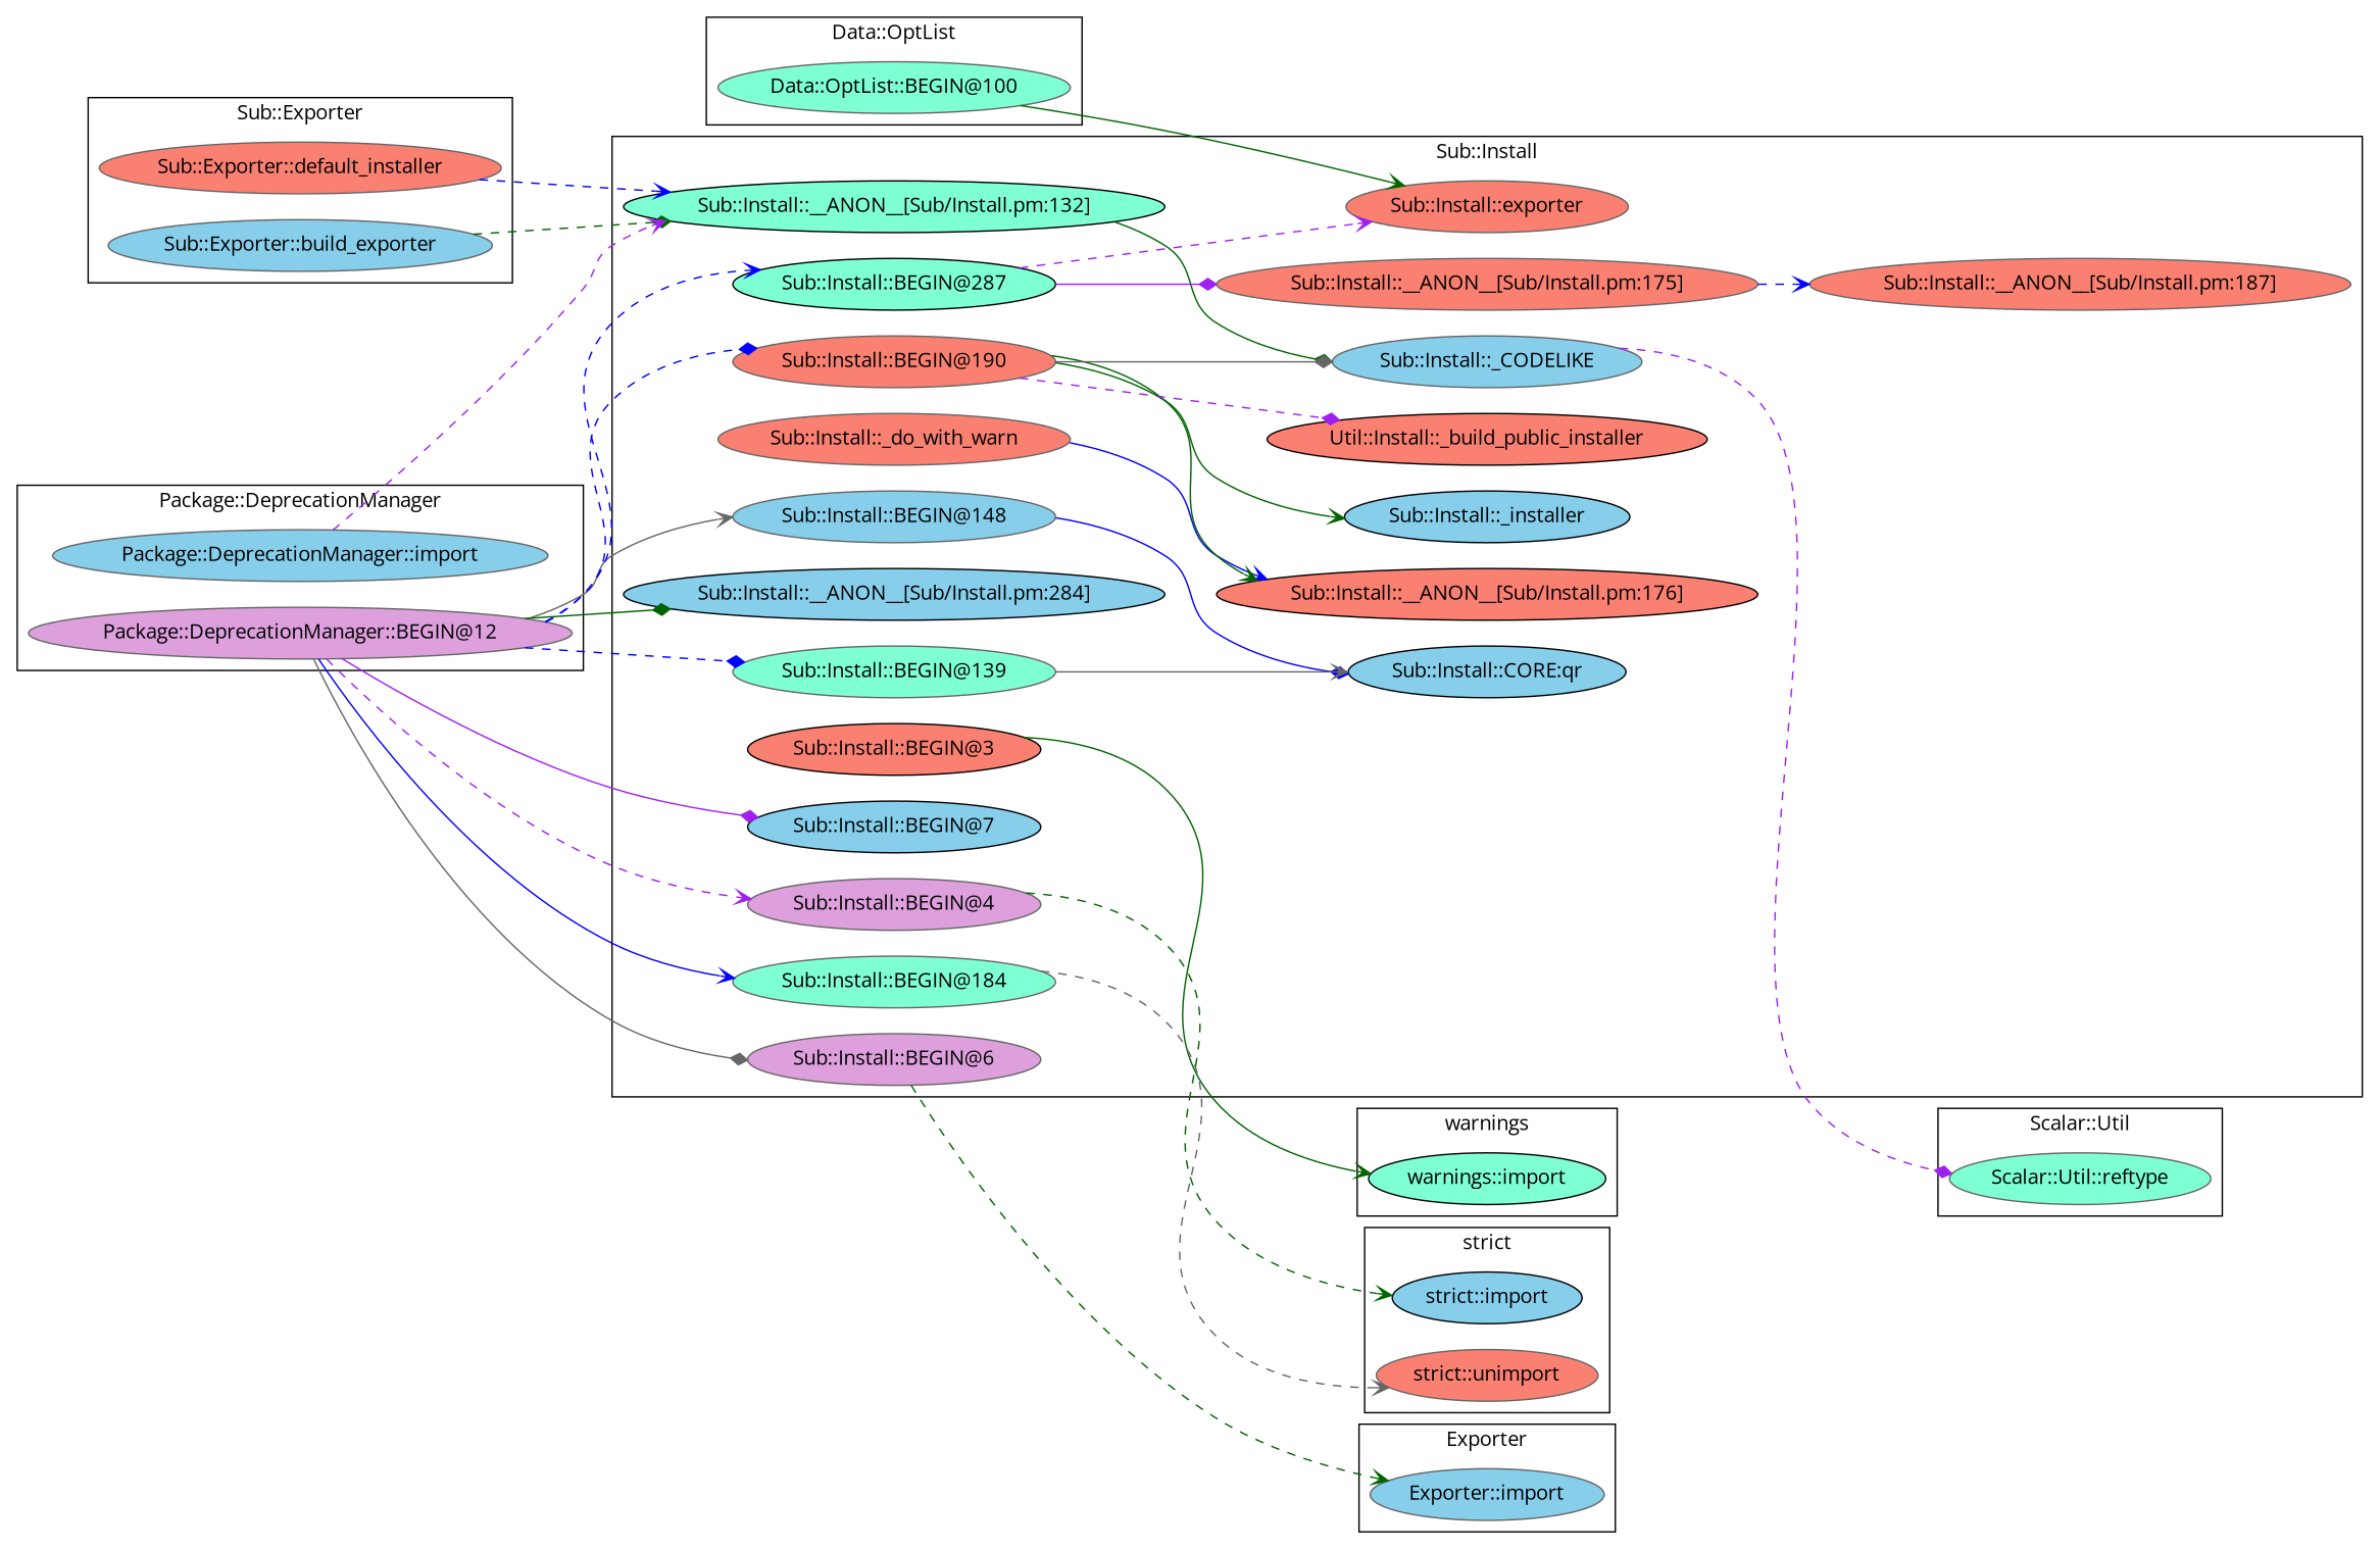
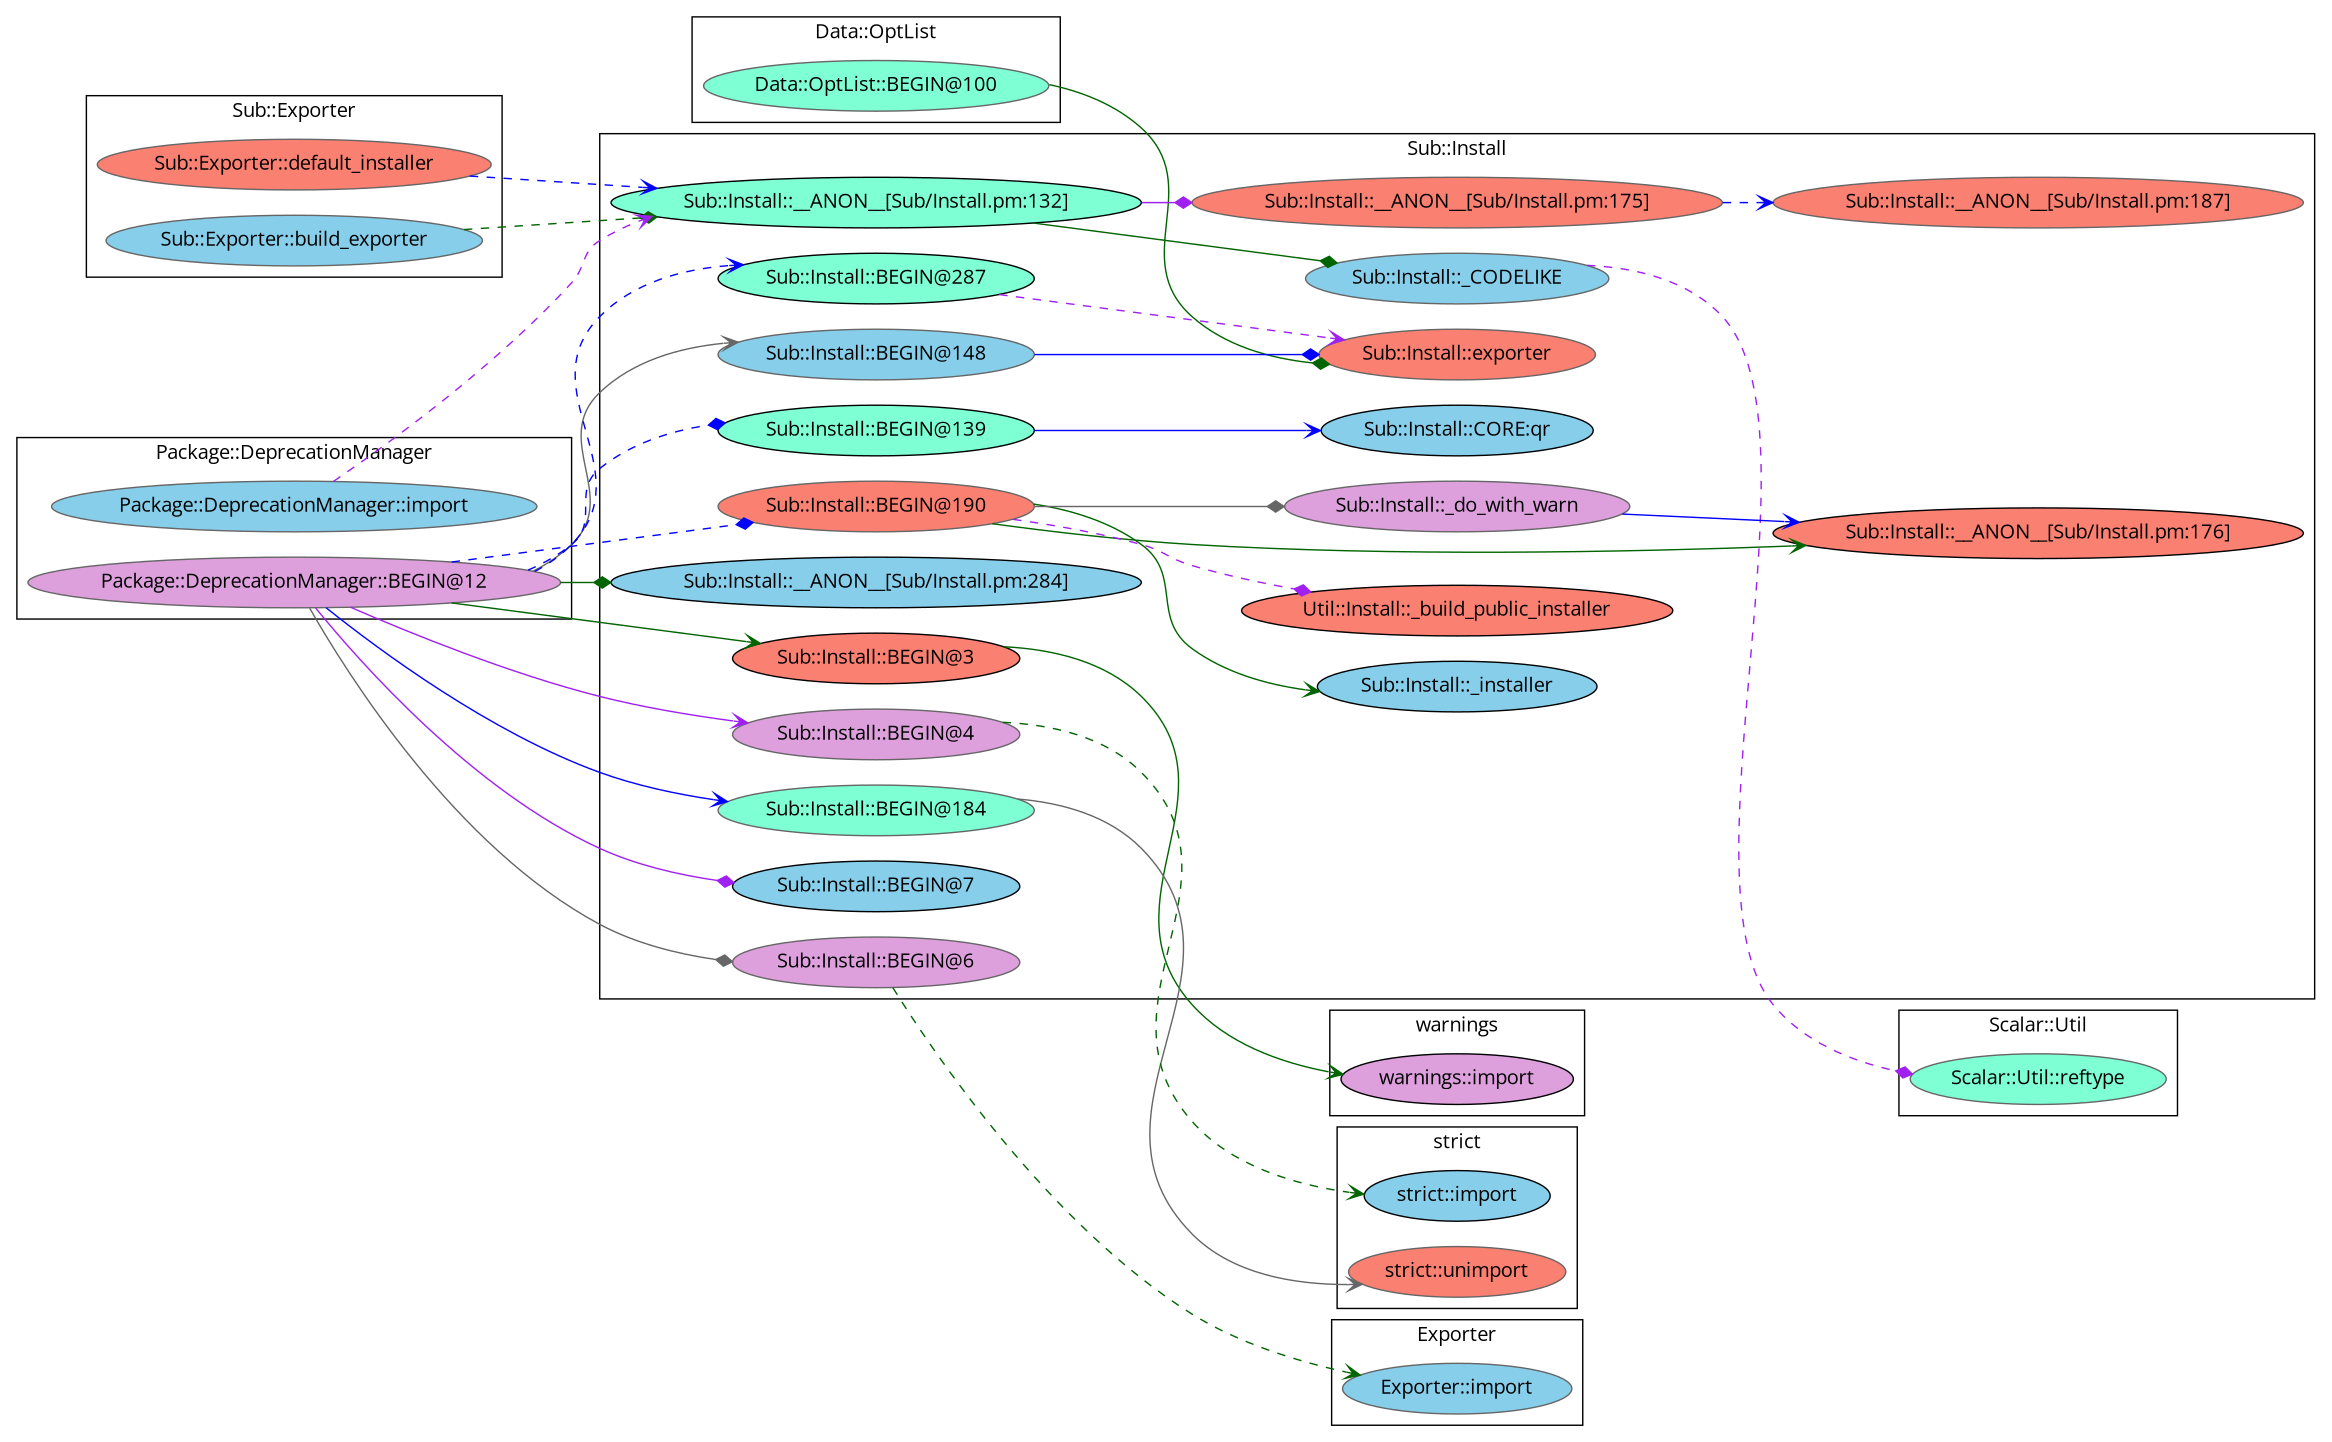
  digraph {
    fontname="Open Sans"
    rankdir=LR
    node [color=gray40 fillcolor=skyblue fontname="Open Sans" style=filled]
    edge [arrowhead=vee color=darkgreen fontname="Open Sans" style=solid]
-   "warnings::import" [color=black fillcolor=aquamarine]
+   "warnings::import" [color=black fillcolor=plum]
    "Sub::Exporter::default_installer" [fillcolor=salmon]
    n3 [label="Sub::Exporter::build_exporter"]
    "Data::OptList::BEGIN@100" [fillcolor=aquamarine]
    "strict::import" [color=black]
    "strict::unimport" [fillcolor=salmon]
    "Exporter::import"
    "Sub::Install::BEGIN@148"
    "Sub::Install::__ANON__[Sub/Install.pm:284]" [color=black]
    "Sub::Install::_installer" [color=black]
    "Sub::Install::BEGIN@3" [color=black fillcolor=salmon]
    "Sub::Install::__ANON__[Sub/Install.pm:175]" [fillcolor=salmon]
    "Sub::Install::BEGIN@184" [fillcolor=aquamarine]
    "Sub::Install::BEGIN@6" [fillcolor=plum]
    "Sub::Install::__ANON__[Sub/Install.pm:176]" [color=black fillcolor=salmon]
-   "Sub::Install::BEGIN@139" [fillcolor=aquamarine]
+   "Sub::Install::BEGIN@139" [color=black fillcolor=aquamarine]
    "Sub::Install::_CODELIKE"
    "Sub::Install::__ANON__[Sub/Install.pm:132]" [color=black fillcolor=aquamarine]
    "Sub::Install::__ANON__[Sub/Install.pm:187]" [fillcolor=salmon]
    "Sub::Install::exporter" [fillcolor=salmon]
    "Sub::Install::BEGIN@4" [fillcolor=plum]
    "Sub::Install::CORE:qr" [color=black]
    n23 [color=black fillcolor=salmon label="Util::Install::_build_public_installer"]
    "Sub::Install::BEGIN@287" [color=black fillcolor=aquamarine]
-   "Sub::Install::_do_with_warn" [fillcolor=salmon]
+   "Sub::Install::_do_with_warn" [fillcolor=plum]
    "Sub::Install::BEGIN@190" [fillcolor=salmon]
    "Sub::Install::BEGIN@7" [color=black]
    "Package::DeprecationManager::import"
    "Package::DeprecationManager::BEGIN@12" [fillcolor=plum]
    "Scalar::Util::reftype" [fillcolor=aquamarine]
    subgraph cluster_1 {
      label=warnings
      "warnings::import"
    }
    subgraph cluster_2 {
      label="Sub::Exporter"
      "Sub::Exporter::default_installer"
      n3
    }
    subgraph cluster_3 {
      label="Data::OptList"
      "Data::OptList::BEGIN@100"
    }
    subgraph cluster_4 {
      label="strict"
      "strict::import"
      "strict::unimport"
    }
    subgraph cluster_5 {
      label=Exporter
      "Exporter::import"
    }
    subgraph cluster_6 {
      label="Sub::Install"
      "Sub::Install::BEGIN@148"
      "Sub::Install::__ANON__[Sub/Install.pm:284]"
      "Sub::Install::_installer"
      "Sub::Install::BEGIN@3"
      "Sub::Install::__ANON__[Sub/Install.pm:175]"
      "Sub::Install::BEGIN@184"
      "Sub::Install::BEGIN@6"
      "Sub::Install::__ANON__[Sub/Install.pm:176]"
      "Sub::Install::BEGIN@139"
      "Sub::Install::_CODELIKE"
      "Sub::Install::__ANON__[Sub/Install.pm:132]"
      "Sub::Install::__ANON__[Sub/Install.pm:187]"
      "Sub::Install::exporter"
      "Sub::Install::BEGIN@4"
      "Sub::Install::CORE:qr"
      n23
      "Sub::Install::BEGIN@287"
      "Sub::Install::_do_with_warn"
      "Sub::Install::BEGIN@190"
      "Sub::Install::BEGIN@7"
    }
    subgraph cluster_7 {
      label="Package::DeprecationManager"
      "Package::DeprecationManager::import"
      "Package::DeprecationManager::BEGIN@12"
    }
    subgraph cluster_8 {
      label="Scalar::Util"
      "Scalar::Util::reftype"
    }
    "Sub::Exporter::default_installer" -> "Sub::Install::__ANON__[Sub/Install.pm:132]" [color=blue style=dashed]
    n3 -> "Sub::Install::__ANON__[Sub/Install.pm:132]" [arrowhead=diamond style=dashed]
-   "Data::OptList::BEGIN@100" -> "Sub::Install::exporter"
-   "Sub::Install::BEGIN@148" -> "Sub::Install::CORE:qr" [arrowhead=diamond color=blue]
+   "Data::OptList::BEGIN@100" -> "Sub::Install::exporter" [arrowhead=diamond]
+   "Sub::Install::BEGIN@148" -> "Sub::Install::exporter" [arrowhead=diamond color=blue]
    "Sub::Install::BEGIN@3" -> "warnings::import"
    "Sub::Install::__ANON__[Sub/Install.pm:175]" -> "Sub::Install::__ANON__[Sub/Install.pm:187]" [color=blue style=dashed]
-   "Sub::Install::BEGIN@184" -> "strict::unimport" [color=gray40 style=dashed]
+   "Sub::Install::BEGIN@184" -> "strict::unimport" [color=gray40]
    "Sub::Install::BEGIN@6" -> "Exporter::import" [style=dashed]
-   "Sub::Install::BEGIN@139" -> "Sub::Install::CORE:qr" [color=gray40]
+   "Sub::Install::BEGIN@139" -> "Sub::Install::CORE:qr" [color=blue]
    "Sub::Install::_CODELIKE" -> "Scalar::Util::reftype" [arrowhead=diamond color=purple style=dashed]
-   "Sub::Install::BEGIN@287" -> "Sub::Install::__ANON__[Sub/Install.pm:175]" [arrowhead=diamond color=purple]
+   "Sub::Install::__ANON__[Sub/Install.pm:132]" -> "Sub::Install::__ANON__[Sub/Install.pm:175]" [arrowhead=diamond color=purple]
    "Sub::Install::__ANON__[Sub/Install.pm:132]" -> "Sub::Install::_CODELIKE" [arrowhead=diamond]
    "Sub::Install::BEGIN@4" -> "strict::import" [style=dashed]
    "Sub::Install::BEGIN@287" -> "Sub::Install::exporter" [color=purple style=dashed]
    "Sub::Install::_do_with_warn" -> "Sub::Install::__ANON__[Sub/Install.pm:176]" [color=blue]
    "Sub::Install::BEGIN@190" -> "Sub::Install::_installer"
    "Sub::Install::BEGIN@190" -> "Sub::Install::__ANON__[Sub/Install.pm:176]"
    "Sub::Install::BEGIN@190" -> n23 [arrowhead=diamond color=purple style=dashed]
-   "Sub::Install::BEGIN@190" -> "Sub::Install::_CODELIKE" [arrowhead=diamond color=gray40]
+   "Sub::Install::BEGIN@190" -> "Sub::Install::_do_with_warn" [arrowhead=diamond color=gray40]
    "Package::DeprecationManager::import" -> "Sub::Install::__ANON__[Sub/Install.pm:132]" [color=purple style=dashed]
    "Package::DeprecationManager::BEGIN@12" -> "Sub::Install::BEGIN@148" [color=gray40]
    "Package::DeprecationManager::BEGIN@12" -> "Sub::Install::__ANON__[Sub/Install.pm:284]" [arrowhead=diamond]
+   "Package::DeprecationManager::BEGIN@12" -> "Sub::Install::BEGIN@3"
    "Package::DeprecationManager::BEGIN@12" -> "Sub::Install::BEGIN@184" [color=blue]
    "Package::DeprecationManager::BEGIN@12" -> "Sub::Install::BEGIN@6" [arrowhead=diamond color=gray40]
    "Package::DeprecationManager::BEGIN@12" -> "Sub::Install::BEGIN@139" [arrowhead=diamond color=blue style=dashed]
-   "Package::DeprecationManager::BEGIN@12" -> "Sub::Install::BEGIN@4" [color=purple style=dashed]
+   "Package::DeprecationManager::BEGIN@12" -> "Sub::Install::BEGIN@4" [color=purple]
    "Package::DeprecationManager::BEGIN@12" -> "Sub::Install::BEGIN@287" [color=blue style=dashed]
    "Package::DeprecationManager::BEGIN@12" -> "Sub::Install::BEGIN@190" [arrowhead=diamond color=blue style=dashed]
    "Package::DeprecationManager::BEGIN@12" -> "Sub::Install::BEGIN@7" [arrowhead=diamond color=purple]
  }
